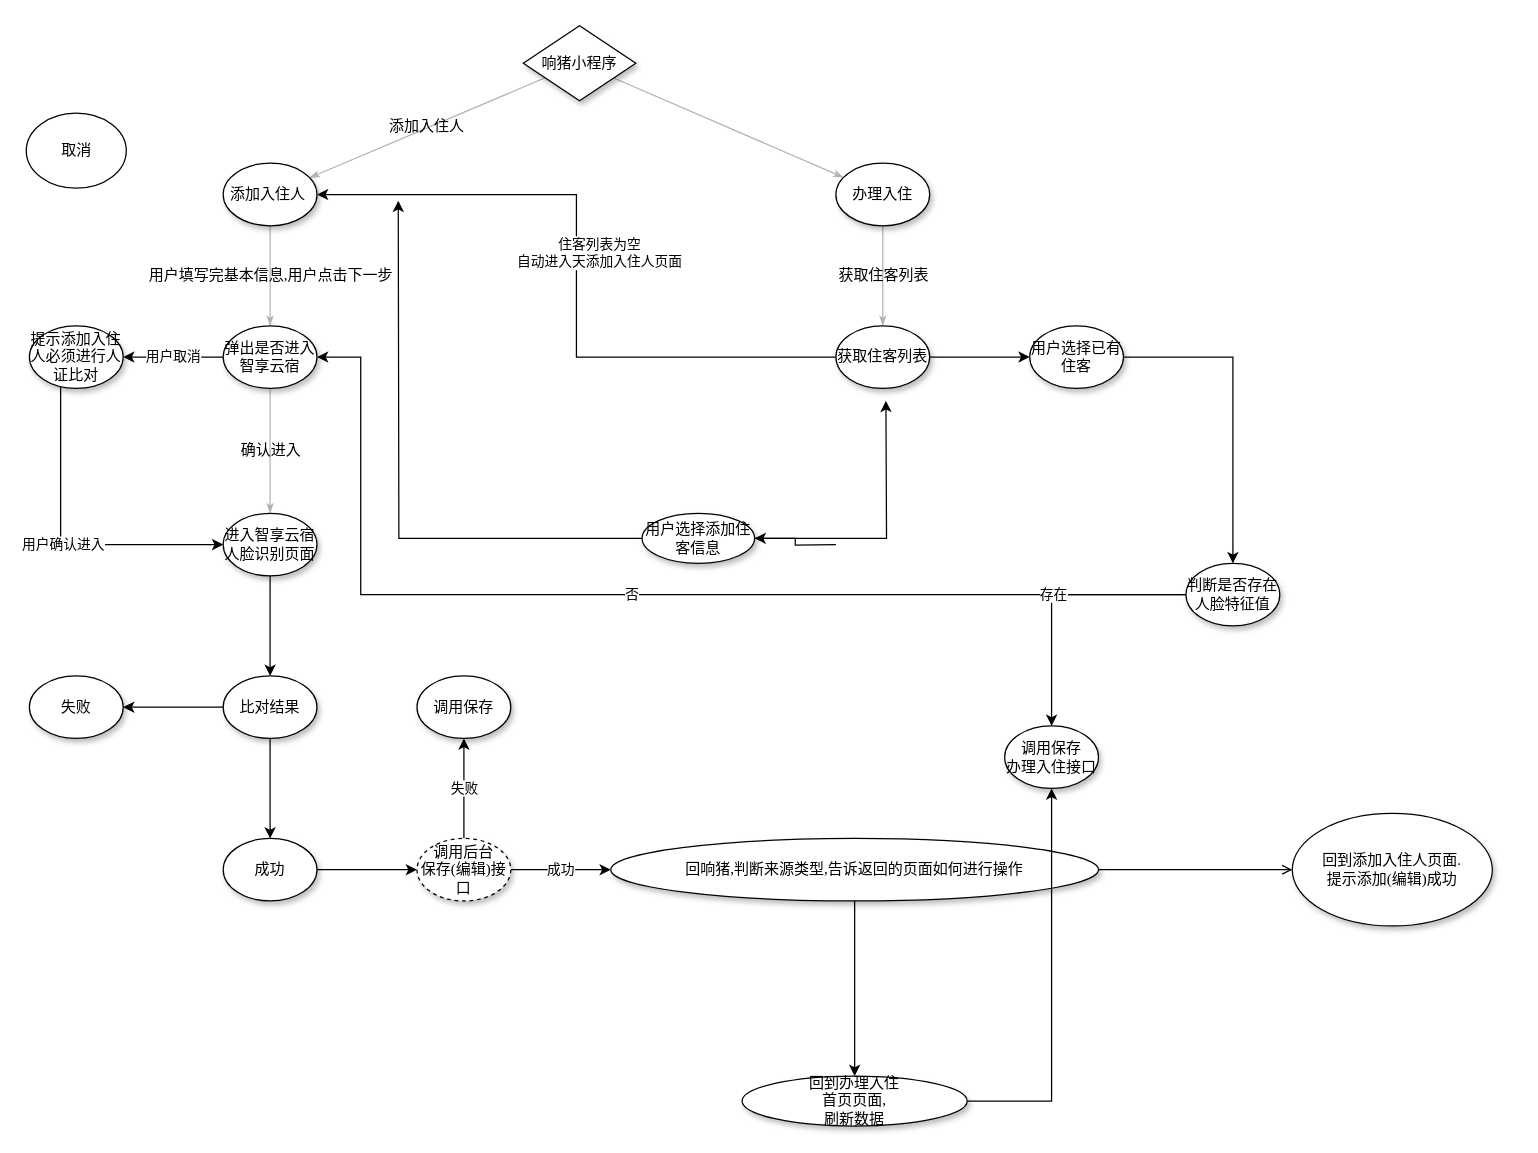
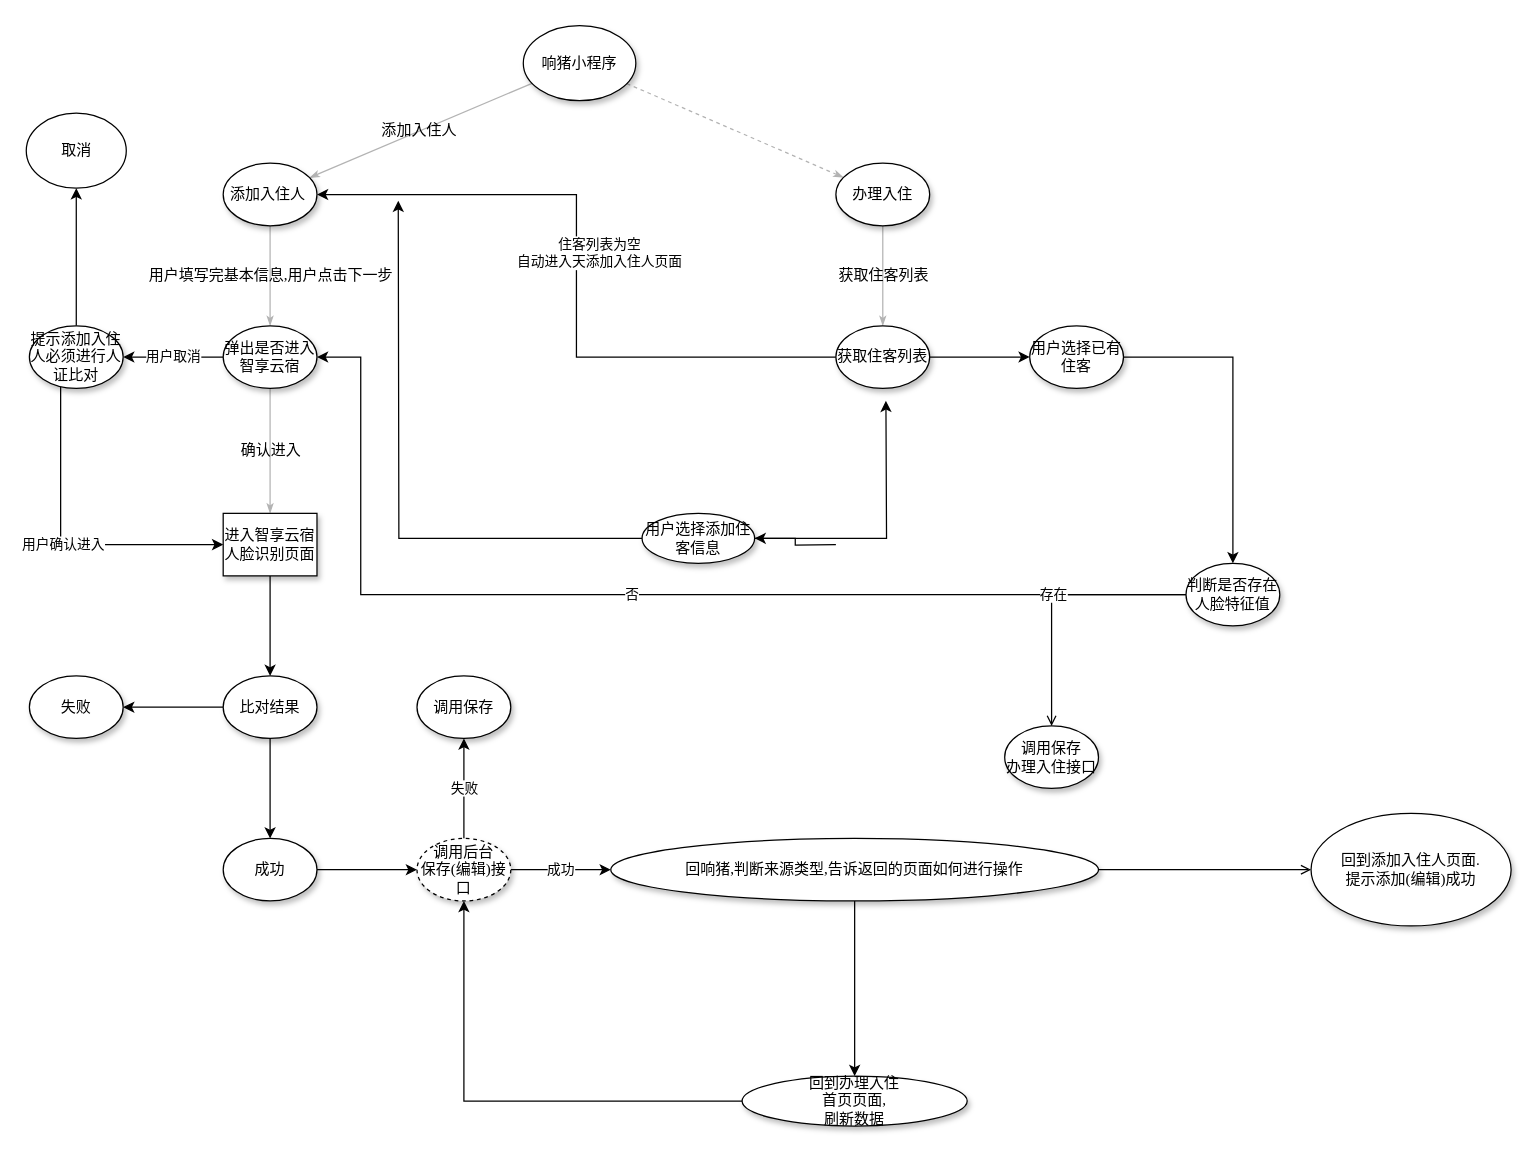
  <mxCell id="0" />
  <mxCell id="1" parent="0" />
  <mxCell id="2" value="添加入住人&amp;nbsp;" style="edgeStyle=none;rounded=1;html=1;labelBackgroundColor=none;startArrow=none;startFill=0;startSize=5;endArrow=classicThin;endFill=1;endSize=5;jettySize=auto;orthogonalLoop=1;strokeColor=#B3B3B3;strokeWidth=1;fontFamily=Verdana;fontSize=12" parent="1" source="4" target="12" edge="1"><mxGeometry relative="1" as="geometry" /></mxCell>
- <mxCell id="3" value="" style="edgeStyle=none;rounded=1;html=1;labelBackgroundColor=none;startArrow=none;startFill=0;startSize=5;endArrow=classicThin;endFill=1;endSize=5;jettySize=auto;orthogonalLoop=1;strokeColor=#B3B3B3;strokeWidth=1;fontFamily=Verdana;fontSize=12" parent="1" source="4" target="6" edge="1"><mxGeometry relative="1" as="geometry" /></mxCell>
- <mxCell id="4" value="响猪小程序" style="rhombus;whiteSpace=wrap;html=1;shadow=1;comic=0;labelBackgroundColor=none;strokeWidth=1;fontFamily=Verdana;fontSize=12;align=center;" parent="1" vertex="1"><mxGeometry x="418" y="20" width="90" height="60" as="geometry" /></mxCell>
+ <mxCell id="3" value="" style="edgeStyle=none;rounded=1;html=1;labelBackgroundColor=none;startArrow=none;startFill=0;startSize=5;endArrow=classicThin;endFill=1;endSize=5;jettySize=auto;orthogonalLoop=1;strokeColor=#B3B3B3;strokeWidth=1;fontFamily=Verdana;fontSize=12;dashed=1;" parent="1" source="4" target="6" edge="1"><mxGeometry relative="1" as="geometry" /></mxCell>
+ <mxCell id="4" value="响猪小程序" style="ellipse;whiteSpace=wrap;html=1;rounded=0;shadow=1;comic=0;labelBackgroundColor=none;strokeWidth=1;fontFamily=Verdana;fontSize=12;align=center;" parent="1" vertex="1"><mxGeometry x="418" y="20" width="90" height="60" as="geometry" /></mxCell>
  <mxCell id="5" value="获取住客列表" style="edgeStyle=none;rounded=1;html=1;labelBackgroundColor=none;startArrow=none;startFill=0;startSize=5;endArrow=classicThin;endFill=1;endSize=5;jettySize=auto;orthogonalLoop=1;strokeColor=#B3B3B3;strokeWidth=1;fontFamily=Verdana;fontSize=12" parent="1" source="6" target="9" edge="1"><mxGeometry relative="1" as="geometry" /></mxCell>
  <mxCell id="6" value="&lt;span&gt;办理入住&lt;/span&gt;" style="ellipse;whiteSpace=wrap;html=1;rounded=0;shadow=1;comic=0;labelBackgroundColor=none;strokeWidth=1;fontFamily=Verdana;fontSize=12;align=center;" parent="1" vertex="1"><mxGeometry x="668" y="130" width="75" height="50" as="geometry" /></mxCell>
  <mxCell id="7" value="住客列表为空&lt;br&gt;自动进入天添加入住人页面" style="edgeStyle=orthogonalEdgeStyle;rounded=0;orthogonalLoop=1;jettySize=auto;html=1;entryX=1;entryY=0.5;entryDx=0;entryDy=0;" edge="1" parent="1" source="9" target="12"><mxGeometry x="0.073" y="-17" relative="1" as="geometry"><mxPoint x="563" y="285" as="targetPoint" /><mxPoint x="1" y="1" as="offset" /></mxGeometry></mxCell>
  <mxCell id="8" value="" style="edgeStyle=orthogonalEdgeStyle;rounded=0;orthogonalLoop=1;jettySize=auto;html=1;" edge="1" parent="1" source="9" target="39"><mxGeometry relative="1" as="geometry" /></mxCell>
  <mxCell id="9" value="&lt;span&gt;获取住客列表&lt;/span&gt;" style="ellipse;whiteSpace=wrap;html=1;rounded=0;shadow=1;comic=0;labelBackgroundColor=none;strokeWidth=1;fontFamily=Verdana;fontSize=12;align=center;" parent="1" vertex="1"><mxGeometry x="668" y="260" width="75" height="50" as="geometry" /></mxCell>
  <mxCell id="10" value="" style="edgeStyle=orthogonalEdgeStyle;rounded=0;orthogonalLoop=1;jettySize=auto;html=1;" edge="1" parent="1" target="37"><mxGeometry relative="1" as="geometry"><mxPoint x="668" y="435" as="sourcePoint" /></mxGeometry></mxCell>
  <mxCell id="11" value="用户填写完基本信息,用户点击下一步" style="edgeStyle=none;rounded=1;html=1;labelBackgroundColor=none;startArrow=none;startFill=0;startSize=5;endArrow=classicThin;endFill=1;endSize=5;jettySize=auto;orthogonalLoop=1;strokeColor=#B3B3B3;strokeWidth=1;fontFamily=Verdana;fontSize=12" parent="1" source="12" target="15" edge="1"><mxGeometry relative="1" as="geometry" /></mxCell>
  <mxCell id="12" value="&lt;span&gt;添加入住人&amp;nbsp;&lt;/span&gt;" style="ellipse;whiteSpace=wrap;html=1;rounded=0;shadow=1;comic=0;labelBackgroundColor=none;strokeWidth=1;fontFamily=Verdana;fontSize=12;align=center;" parent="1" vertex="1"><mxGeometry x="178" y="130" width="75" height="50" as="geometry" /></mxCell>
  <mxCell id="13" value="确认进入" style="edgeStyle=none;rounded=1;html=1;labelBackgroundColor=none;startArrow=none;startFill=0;startSize=5;endArrow=classicThin;endFill=1;endSize=5;jettySize=auto;orthogonalLoop=1;strokeColor=#B3B3B3;strokeWidth=1;fontFamily=Verdana;fontSize=12" parent="1" source="15" target="17" edge="1"><mxGeometry relative="1" as="geometry" /></mxCell>
  <mxCell id="14" value="用户取消" style="edgeStyle=orthogonalEdgeStyle;rounded=0;orthogonalLoop=1;jettySize=auto;html=1;" edge="1" parent="1" source="15" target="20"><mxGeometry relative="1" as="geometry" /></mxCell>
  <mxCell id="15" value="弹出是否进入智享云宿" style="ellipse;whiteSpace=wrap;html=1;rounded=0;shadow=1;comic=0;labelBackgroundColor=none;strokeWidth=1;fontFamily=Verdana;fontSize=12;align=center;" parent="1" vertex="1"><mxGeometry x="178" y="260" width="75" height="50" as="geometry" /></mxCell>
  <mxCell id="16" value="" style="edgeStyle=orthogonalEdgeStyle;rounded=0;orthogonalLoop=1;jettySize=auto;html=1;" edge="1" parent="1" source="17" target="23"><mxGeometry relative="1" as="geometry" /></mxCell>
- <mxCell id="17" value="进入智享云宿人脸识别页面" style="ellipse;whiteSpace=wrap;html=1;rounded=0;shadow=1;comic=0;labelBackgroundColor=none;strokeWidth=1;fontFamily=Verdana;fontSize=12;align=center;" parent="1" vertex="1"><mxGeometry x="178" y="410" width="75" height="50" as="geometry" /></mxCell>
+ <mxCell id="17" value="进入智享云宿人脸识别页面" style="whiteSpace=wrap;html=1;shadow=1;comic=0;labelBackgroundColor=none;strokeWidth=1;fontFamily=Verdana;fontSize=12;align=center;rounded=0;" parent="1" vertex="1"><mxGeometry x="178" y="410" width="75" height="50" as="geometry" /></mxCell>
  <mxCell id="18" value="用户确认进入" style="edgeStyle=orthogonalEdgeStyle;rounded=0;orthogonalLoop=1;jettySize=auto;html=1;" edge="1" parent="1" source="20" target="17"><mxGeometry relative="1" as="geometry"><mxPoint x="60.5" y="390" as="targetPoint" /><Array as="points"><mxPoint x="48" y="435" /></Array></mxGeometry></mxCell>
+ <mxCell id="19" value="" style="edgeStyle=orthogonalEdgeStyle;rounded=0;orthogonalLoop=1;jettySize=auto;html=1;" edge="1" parent="1" source="20" target="34"><mxGeometry relative="1" as="geometry" /></mxCell>
  <mxCell id="20" value="提示添加入住人必须进行人证比对" style="ellipse;whiteSpace=wrap;html=1;rounded=0;shadow=1;comic=0;labelBackgroundColor=none;strokeWidth=1;fontFamily=Verdana;fontSize=12;align=center;" vertex="1" parent="1"><mxGeometry x="23" y="260" width="75" height="50" as="geometry" /></mxCell>
  <mxCell id="21" value="" style="edgeStyle=orthogonalEdgeStyle;rounded=0;orthogonalLoop=1;jettySize=auto;html=1;" edge="1" parent="1" source="23" target="24"><mxGeometry relative="1" as="geometry" /></mxCell>
  <mxCell id="22" value="" style="edgeStyle=orthogonalEdgeStyle;rounded=0;orthogonalLoop=1;jettySize=auto;html=1;" edge="1" parent="1" source="23" target="26"><mxGeometry relative="1" as="geometry" /></mxCell>
  <mxCell id="23" value="比对结果" style="ellipse;whiteSpace=wrap;html=1;rounded=0;shadow=1;comic=0;labelBackgroundColor=none;strokeWidth=1;fontFamily=Verdana;fontSize=12;align=center;" vertex="1" parent="1"><mxGeometry x="178" y="540" width="75" height="50" as="geometry" /></mxCell>
  <mxCell id="24" value="失败" style="ellipse;whiteSpace=wrap;html=1;rounded=0;shadow=1;comic=0;labelBackgroundColor=none;strokeWidth=1;fontFamily=Verdana;fontSize=12;align=center;" vertex="1" parent="1"><mxGeometry x="23" y="540" width="75" height="50" as="geometry" /></mxCell>
  <mxCell id="25" value="" style="edgeStyle=orthogonalEdgeStyle;rounded=0;orthogonalLoop=1;jettySize=auto;html=1;" edge="1" parent="1" source="26" target="29"><mxGeometry relative="1" as="geometry" /></mxCell>
  <mxCell id="26" value="成功" style="ellipse;whiteSpace=wrap;html=1;rounded=0;shadow=1;comic=0;labelBackgroundColor=none;strokeWidth=1;fontFamily=Verdana;fontSize=12;align=center;" vertex="1" parent="1"><mxGeometry x="178" y="670" width="75" height="50" as="geometry" /></mxCell>
  <mxCell id="27" value="成功" style="edgeStyle=orthogonalEdgeStyle;rounded=0;orthogonalLoop=1;jettySize=auto;html=1;" edge="1" parent="1" source="29" target="32"><mxGeometry relative="1" as="geometry" /></mxCell>
  <mxCell id="28" value="失败" style="edgeStyle=orthogonalEdgeStyle;rounded=0;orthogonalLoop=1;jettySize=auto;html=1;" edge="1" parent="1" source="29" target="33"><mxGeometry relative="1" as="geometry" /></mxCell>
  <mxCell id="29" value="调用后台&lt;br&gt;保存(编辑)接口" style="ellipse;whiteSpace=wrap;html=1;rounded=0;shadow=1;comic=0;labelBackgroundColor=none;strokeWidth=1;fontFamily=Verdana;fontSize=12;align=center;dashed=1;" vertex="1" parent="1"><mxGeometry x="333" y="670" width="75" height="50" as="geometry" /></mxCell>
  <mxCell id="30" value="" style="edgeStyle=orthogonalEdgeStyle;rounded=0;orthogonalLoop=1;jettySize=auto;html=1;" edge="1" parent="1" source="32" target="45"><mxGeometry relative="1" as="geometry" /></mxCell>
  <mxCell id="31" value="" style="edgeStyle=orthogonalEdgeStyle;rounded=0;orthogonalLoop=1;jettySize=auto;html=1;endArrow=open;" edge="1" parent="1" source="32" target="46"><mxGeometry relative="1" as="geometry" /></mxCell>
  <mxCell id="32" value="回响猪,判断来源类型,告诉返回的页面如何进行操作" style="ellipse;whiteSpace=wrap;html=1;rounded=0;shadow=1;comic=0;labelBackgroundColor=none;strokeWidth=1;fontFamily=Verdana;fontSize=12;align=center;" vertex="1" parent="1"><mxGeometry x="488" y="670" width="390" height="50" as="geometry" /></mxCell>
  <mxCell id="33" value="调用保存" style="ellipse;whiteSpace=wrap;html=1;rounded=0;shadow=1;comic=0;labelBackgroundColor=none;strokeWidth=1;fontFamily=Verdana;fontSize=12;align=center;" vertex="1" parent="1"><mxGeometry x="333" y="540" width="75" height="50" as="geometry" /></mxCell>
  <mxCell id="34" value="取消" style="ellipse;whiteSpace=wrap;html=1;" vertex="1" parent="1"><mxGeometry x="20.5" y="90" width="80" height="60" as="geometry" /></mxCell>
  <mxCell id="35" style="edgeStyle=orthogonalEdgeStyle;rounded=0;orthogonalLoop=1;jettySize=auto;html=1;" edge="1" parent="1" source="37"><mxGeometry relative="1" as="geometry"><mxPoint x="318" y="160" as="targetPoint" /></mxGeometry></mxCell>
  <mxCell id="36" style="edgeStyle=orthogonalEdgeStyle;rounded=0;orthogonalLoop=1;jettySize=auto;html=1;" edge="1" parent="1" source="37"><mxGeometry relative="1" as="geometry"><mxPoint x="708" y="320" as="targetPoint" /></mxGeometry></mxCell>
  <mxCell id="37" value="用户选择添加住客信息" style="ellipse;whiteSpace=wrap;html=1;rounded=0;shadow=1;comic=0;labelBackgroundColor=none;strokeWidth=1;fontFamily=Verdana;fontSize=12;align=center;" vertex="1" parent="1"><mxGeometry x="513" y="410" width="90" height="40" as="geometry" /></mxCell>
  <mxCell id="38" value="" style="edgeStyle=orthogonalEdgeStyle;rounded=0;orthogonalLoop=1;jettySize=auto;html=1;" edge="1" parent="1" source="39" target="42"><mxGeometry relative="1" as="geometry" /></mxCell>
  <mxCell id="39" value="用户选择已有&lt;br&gt;住客" style="ellipse;whiteSpace=wrap;html=1;rounded=0;shadow=1;comic=0;labelBackgroundColor=none;strokeWidth=1;fontFamily=Verdana;fontSize=12;align=center;" vertex="1" parent="1"><mxGeometry x="823" y="260" width="75" height="50" as="geometry" /></mxCell>
  <mxCell id="40" value="否" style="edgeStyle=orthogonalEdgeStyle;rounded=0;orthogonalLoop=1;jettySize=auto;html=1;entryX=1;entryY=0.5;entryDx=0;entryDy=0;" edge="1" parent="1" source="42" target="15"><mxGeometry relative="1" as="geometry"><mxPoint x="743" y="475" as="targetPoint" /><Array as="points"><mxPoint x="288" y="475" /><mxPoint x="288" y="285" /></Array></mxGeometry></mxCell>
- <mxCell id="41" value="存在" style="edgeStyle=orthogonalEdgeStyle;rounded=0;orthogonalLoop=1;jettySize=auto;html=1;" edge="1" parent="1" source="42" target="43"><mxGeometry relative="1" as="geometry" /></mxCell>
+ <mxCell id="41" value="存在" style="edgeStyle=orthogonalEdgeStyle;rounded=0;orthogonalLoop=1;jettySize=auto;html=1;endArrow=open;" edge="1" parent="1" source="42" target="43"><mxGeometry relative="1" as="geometry" /></mxCell>
  <mxCell id="42" value="判断是否存在&lt;br&gt;人脸特征值" style="ellipse;whiteSpace=wrap;html=1;rounded=0;shadow=1;comic=0;labelBackgroundColor=none;strokeWidth=1;fontFamily=Verdana;fontSize=12;align=center;" vertex="1" parent="1"><mxGeometry x="948" y="450" width="75" height="50" as="geometry" /></mxCell>
  <mxCell id="43" value="调用保存&lt;br&gt;办理入住接口" style="ellipse;whiteSpace=wrap;html=1;rounded=0;shadow=1;comic=0;labelBackgroundColor=none;strokeWidth=1;fontFamily=Verdana;fontSize=12;align=center;" vertex="1" parent="1"><mxGeometry x="803" y="580" width="75" height="50" as="geometry" /></mxCell>
- <mxCell id="44" style="edgeStyle=orthogonalEdgeStyle;rounded=0;orthogonalLoop=1;jettySize=auto;html=1;" edge="1" parent="1" source="45" target="43"><mxGeometry relative="1" as="geometry" /></mxCell>
+ <mxCell id="44" style="edgeStyle=orthogonalEdgeStyle;rounded=0;orthogonalLoop=1;jettySize=auto;html=1;" edge="1" parent="1" source="45" target="29"><mxGeometry relative="1" as="geometry" /></mxCell>
  <mxCell id="45" value="回到办理入住&lt;br&gt;首页页面,&lt;br&gt;刷新数据" style="ellipse;whiteSpace=wrap;html=1;rounded=0;shadow=1;comic=0;labelBackgroundColor=none;strokeWidth=1;fontFamily=Verdana;fontSize=12;align=center;" vertex="1" parent="1"><mxGeometry x="593" y="860" width="180" height="40" as="geometry" /></mxCell>
- <mxCell id="46" value="回到添加入住人页面.&lt;br&gt;提示添加(编辑)成功" style="ellipse;whiteSpace=wrap;html=1;rounded=0;shadow=1;comic=0;labelBackgroundColor=none;strokeWidth=1;fontFamily=Verdana;fontSize=12;align=center;" vertex="1" parent="1"><mxGeometry x="1033" y="650" width="160" height="90" as="geometry" /></mxCell>
+ <mxCell id="46" value="回到添加入住人页面.&lt;br&gt;提示添加(编辑)成功" style="ellipse;whiteSpace=wrap;html=1;rounded=0;shadow=1;comic=0;labelBackgroundColor=none;strokeWidth=1;fontFamily=Verdana;fontSize=12;align=center;" vertex="1" parent="1"><mxGeometry x="1048" y="650" width="160" height="90" as="geometry" /></mxCell>
